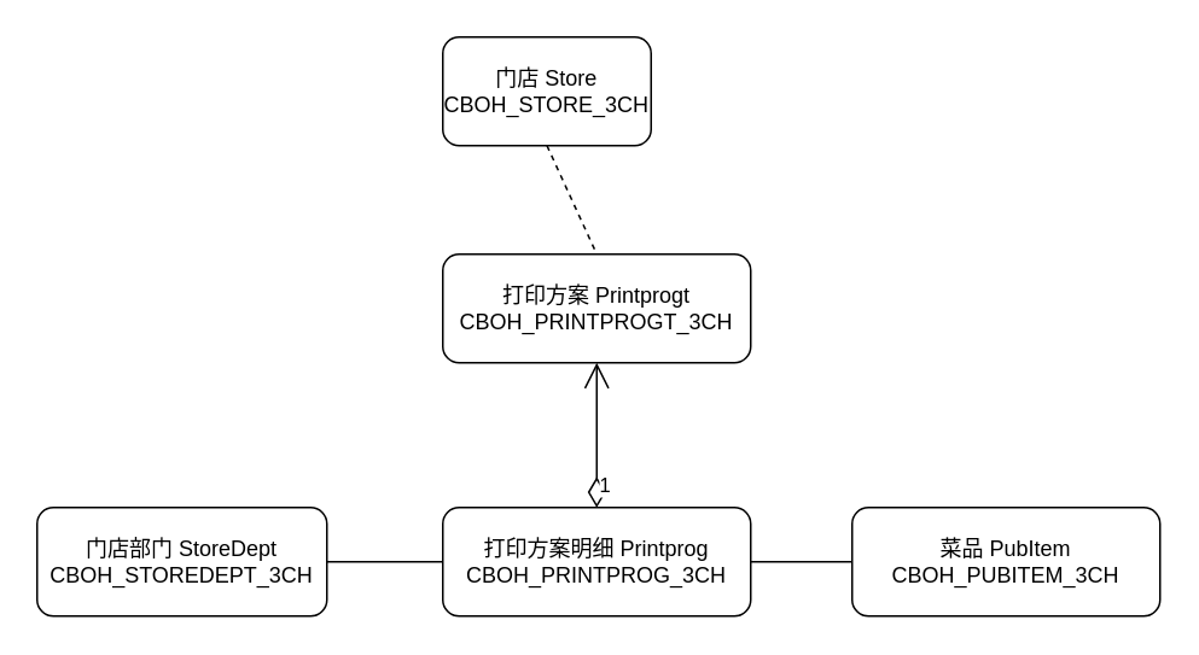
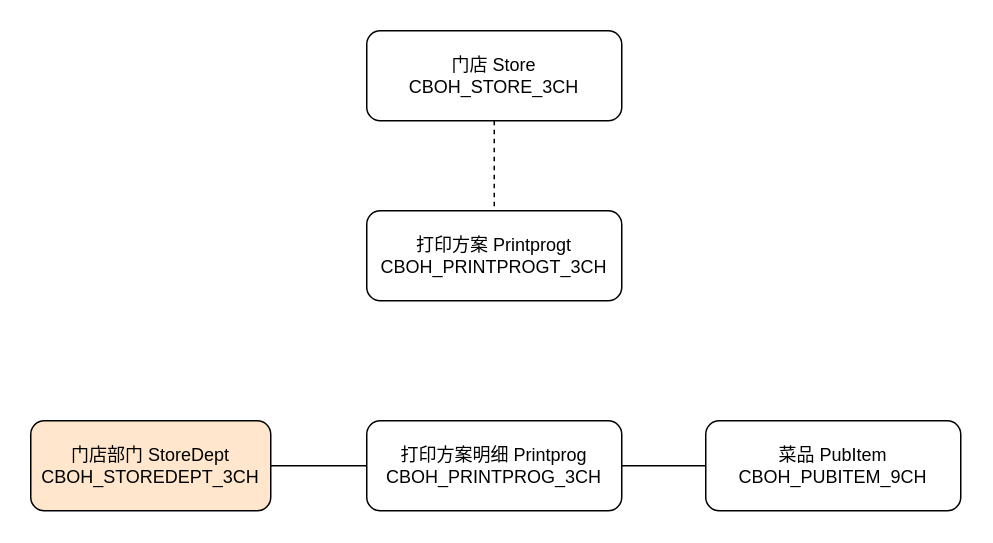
  <mxCell id="0" />
  <mxCell id="1" parent="0" />
  <mxCell id="2" value="打印方案 Printprogt&lt;br&gt;CBOH_PRINTPROGT_3CH" style="rounded=1;whiteSpace=wrap;html=1;" vertex="1" parent="1"><mxGeometry x="244" y="140" width="170" height="60" as="geometry" /></mxCell>
  <mxCell id="3" value="打印方案明细 Printprog&lt;br&gt;CBOH_PRINTPROG_3CH" style="rounded=1;whiteSpace=wrap;html=1;" vertex="1" parent="1"><mxGeometry x="244" y="280" width="170" height="60" as="geometry" /></mxCell>
- <mxCell id="4" value="菜品 PubItem&lt;br&gt;CBOH_PUBITEM_3CH" style="rounded=1;whiteSpace=wrap;html=1;" vertex="1" parent="1"><mxGeometry x="470" y="280" width="170" height="60" as="geometry" /></mxCell>
+ <mxCell id="4" value="菜品 PubItem&lt;br&gt;CBOH_PUBITEM_9CH" style="rounded=1;whiteSpace=wrap;html=1;" vertex="1" parent="1"><mxGeometry x="470" y="280" width="170" height="60" as="geometry" /></mxCell>
  <mxCell id="5" value="" style="endArrow=none;html=1;entryX=1;entryY=0.5;entryDx=0;entryDy=0;exitX=0;exitY=0.5;exitDx=0;exitDy=0;" edge="1" parent="1" source="4" target="3"><mxGeometry width="50" height="50" relative="1" as="geometry"><mxPoint x="375" y="174.777" as="sourcePoint" /><mxPoint x="123" y="100" as="targetPoint" /></mxGeometry></mxCell>
- <mxCell id="6" value="门店部门 StoreDept&lt;br&gt;CBOH_STOREDEPT_3CH" style="rounded=1;whiteSpace=wrap;html=1;" vertex="1" parent="1"><mxGeometry x="20" y="280" width="160" height="60" as="geometry" /></mxCell>
+ <mxCell id="6" value="门店部门 StoreDept&lt;br&gt;CBOH_STOREDEPT_3CH" style="rounded=1;whiteSpace=wrap;html=1;fillColor=#ffe6cc;" vertex="1" parent="1"><mxGeometry x="20" y="280" width="160" height="60" as="geometry" /></mxCell>
  <mxCell id="7" value="" style="endArrow=none;html=1;entryX=1;entryY=0.5;entryDx=0;entryDy=0;exitX=0;exitY=0.5;exitDx=0;exitDy=0;" edge="1" parent="1" source="3" target="6"><mxGeometry width="50" height="50" relative="1" as="geometry"><mxPoint x="220" y="310" as="sourcePoint" /><mxPoint x="410" y="320" as="targetPoint" /></mxGeometry></mxCell>
- <mxCell id="8" value="1" style="endArrow=open;html=1;endSize=12;startArrow=diamondThin;startSize=14;startFill=0;edgeStyle=orthogonalEdgeStyle;align=left;verticalAlign=bottom;exitX=0.5;exitY=0;exitDx=0;exitDy=0;entryX=0.5;entryY=1;entryDx=0;entryDy=0;" edge="1" parent="1" source="3" target="2"><mxGeometry x="0.072" y="40" relative="1" as="geometry"><mxPoint x="178.6" y="297.18" as="sourcePoint" /><mxPoint x="179" y="250" as="targetPoint" /><Array as="points"><mxPoint x="329" y="250" /><mxPoint x="329" y="250" /></Array><mxPoint x="40" y="40" as="offset" /></mxGeometry></mxCell>
- <mxCell id="9" value="门店 Store&lt;br&gt;CBOH_STORE_3CH" style="rounded=1;whiteSpace=wrap;html=1;" vertex="1" parent="1"><mxGeometry x="244" y="20" width="115" height="60" as="geometry" /></mxCell>
+ <mxCell id="9" value="门店 Store&lt;br&gt;CBOH_STORE_3CH" style="rounded=1;whiteSpace=wrap;html=1;" vertex="1" parent="1"><mxGeometry x="244" y="20" width="170" height="60" as="geometry" /></mxCell>
  <mxCell id="10" value="" style="endArrow=none;html=1;entryX=0.5;entryY=0;entryDx=0;entryDy=0;exitX=0.5;exitY=1;exitDx=0;exitDy=0;dashed=1;" edge="1" parent="1" source="9" target="2"><mxGeometry width="50" height="50" relative="1" as="geometry"><mxPoint x="254" y="320" as="sourcePoint" /><mxPoint x="180" y="320" as="targetPoint" /><Array as="points" /></mxGeometry></mxCell>
